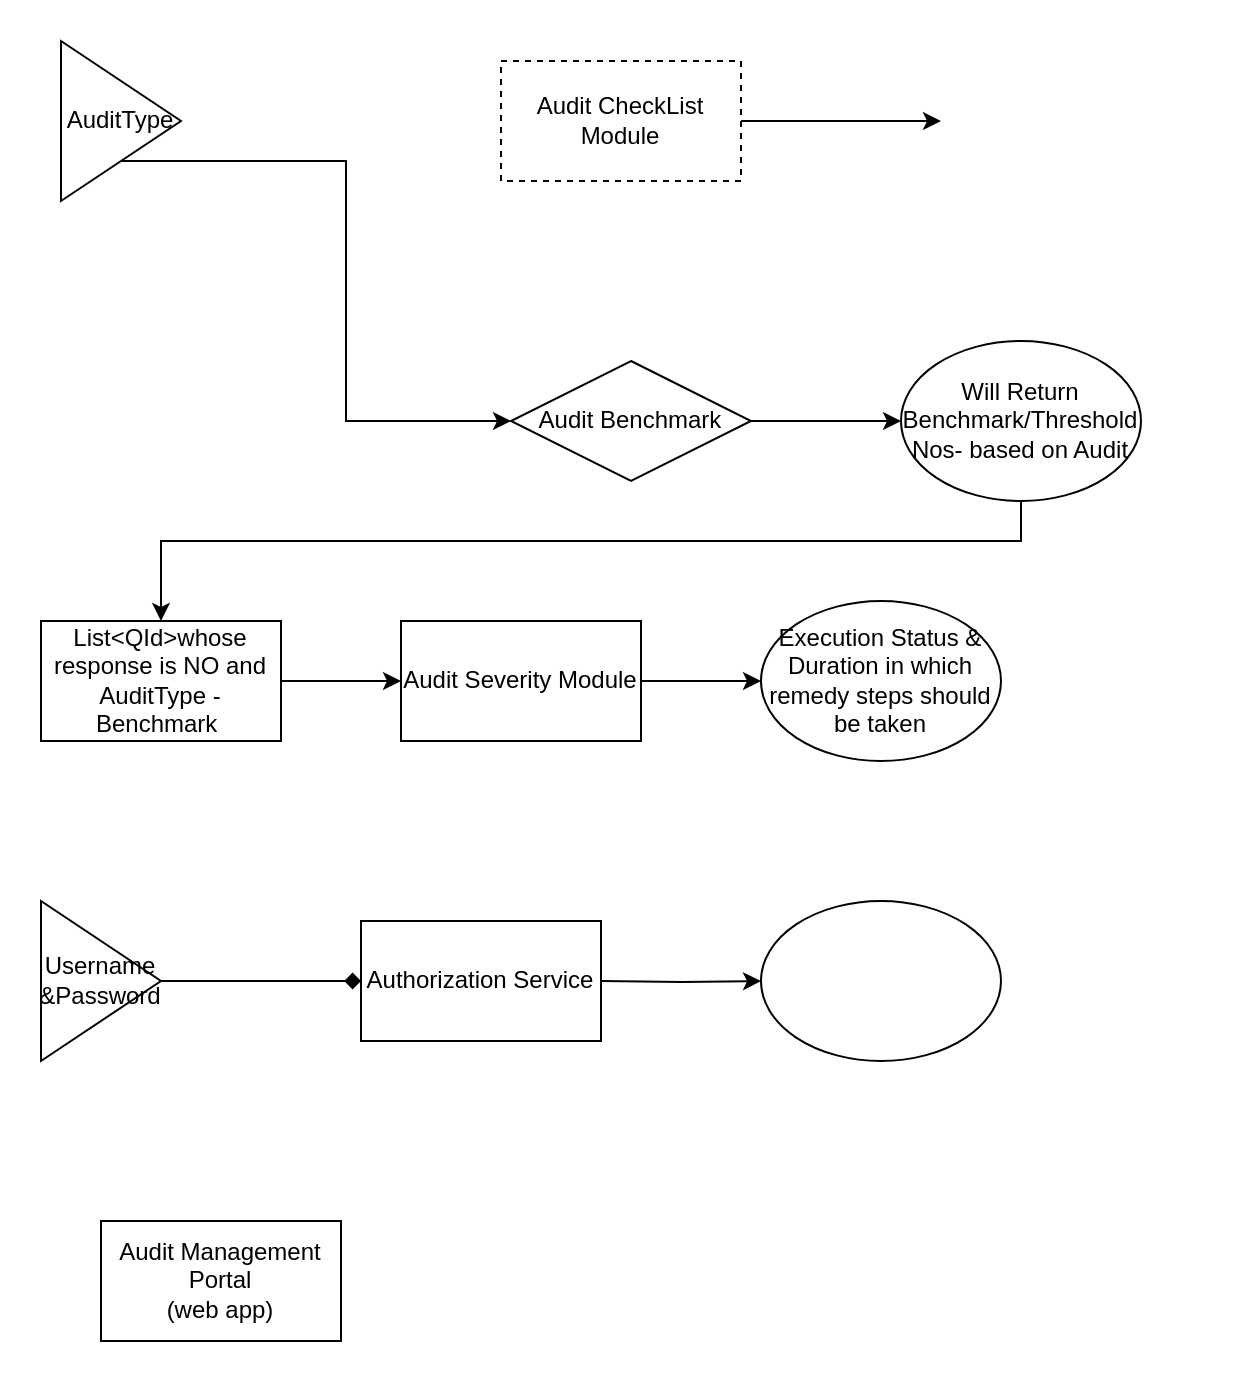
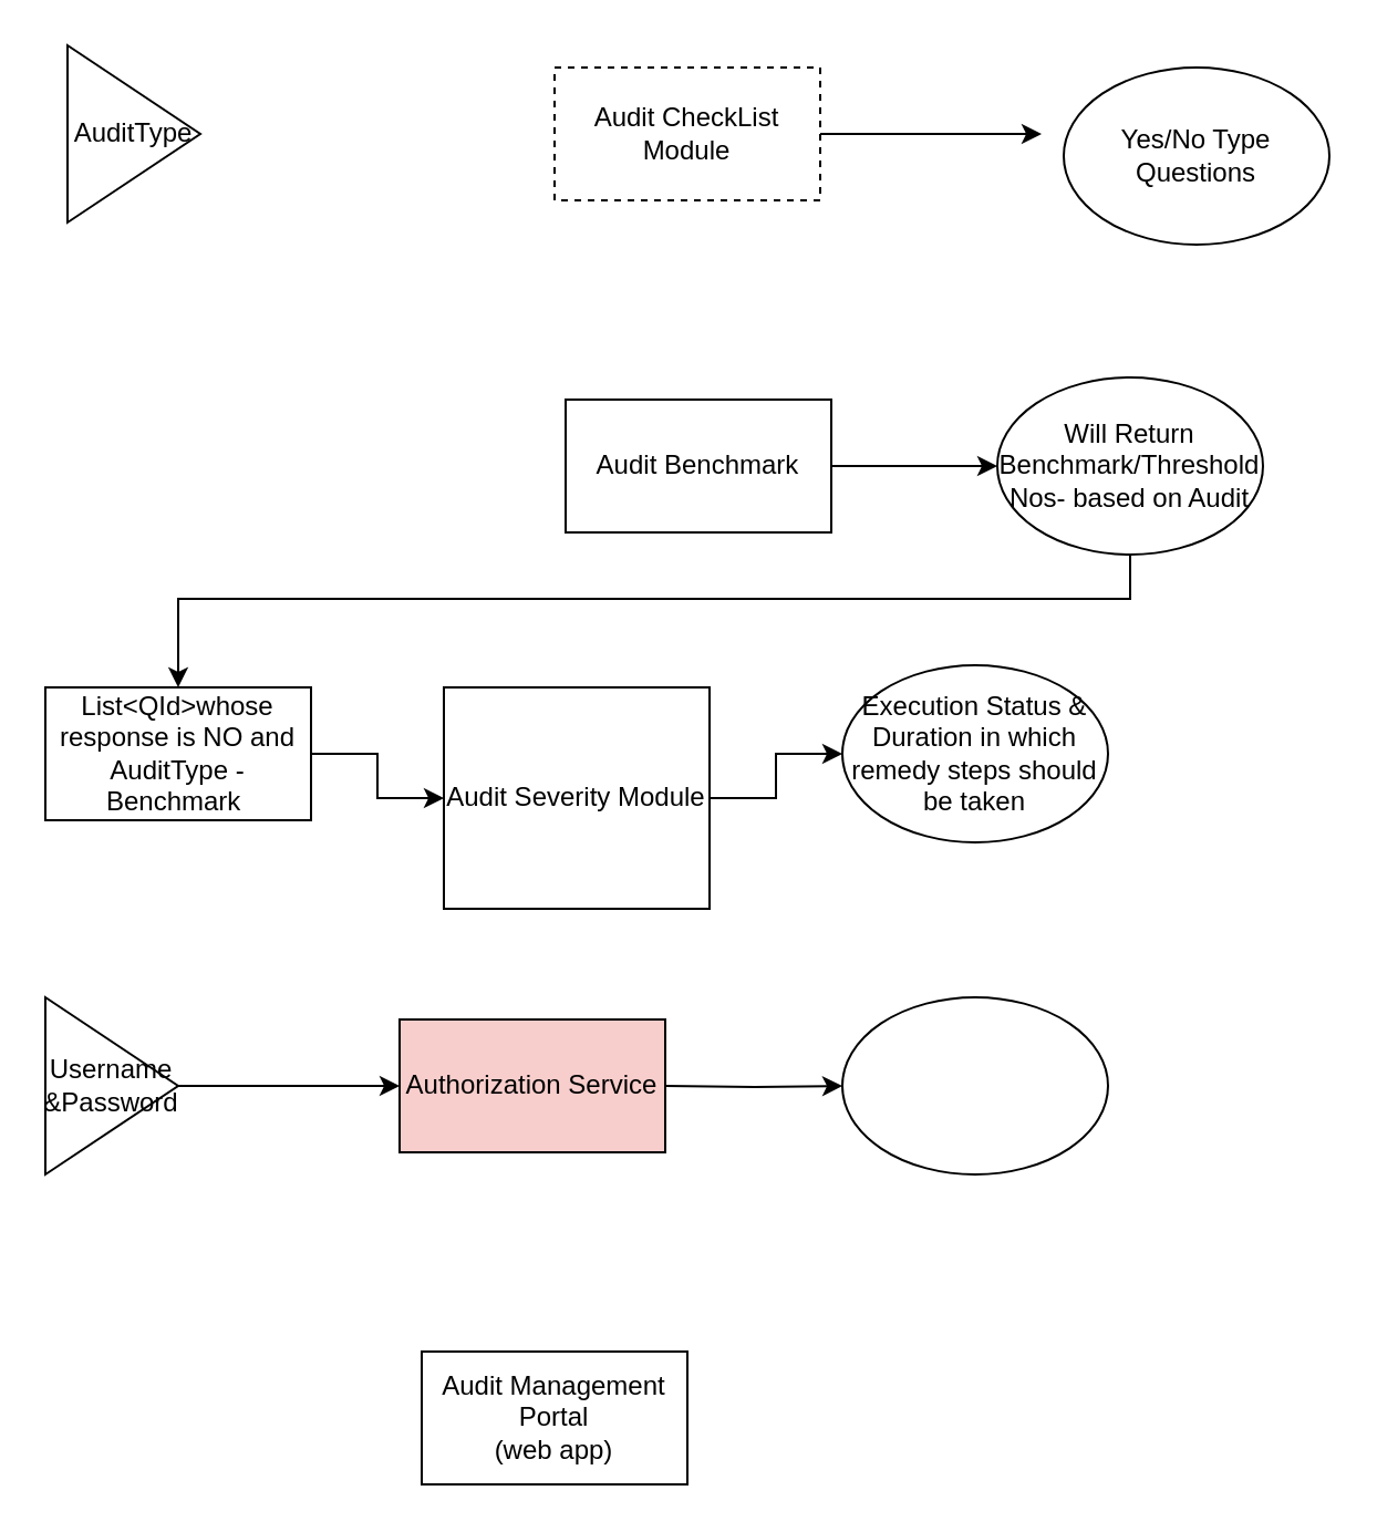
  <mxCell id="0" />
  <mxCell id="1" parent="0" />
  <mxCell id="2" value="" style="group" vertex="1" connectable="0" parent="1"><mxGeometry x="30" y="20" width="570" height="90" as="geometry" /></mxCell>
  <mxCell id="3" style="edgeStyle=orthogonalEdgeStyle;rounded=0;orthogonalLoop=1;jettySize=auto;html=1;exitX=1;exitY=0.5;exitDx=0;exitDy=0;" edge="1" parent="2" source="4"><mxGeometry relative="1" as="geometry"><mxPoint x="440" y="40" as="targetPoint" /></mxGeometry></mxCell>
  <mxCell id="4" value="Audit CheckList&lt;br&gt;Module" style="rounded=0;whiteSpace=wrap;html=1;dashed=1;" vertex="1" parent="2"><mxGeometry x="220" y="10" width="120" height="60" as="geometry" /></mxCell>
  <mxCell id="5" value="AuditType" style="triangle;whiteSpace=wrap;html=1;" vertex="1" parent="2"><mxGeometry width="60" height="80" as="geometry" /></mxCell>
+ <mxCell id="6" value="Yes/No Type Questions" style="ellipse;whiteSpace=wrap;html=1;" vertex="1" parent="2"><mxGeometry x="450" y="10" width="120" height="80" as="geometry" /></mxCell>
  <mxCell id="7" style="edgeStyle=orthogonalEdgeStyle;rounded=0;orthogonalLoop=1;jettySize=auto;html=1;" edge="1" parent="1" source="8" target="10"><mxGeometry relative="1" as="geometry"><mxPoint x="510" y="210" as="targetPoint" /></mxGeometry></mxCell>
- <mxCell id="8" value="Audit Benchmark" style="rhombus;whiteSpace=wrap;html=1;" vertex="1" parent="1"><mxGeometry x="255" y="180" width="120" height="60" as="geometry" /></mxCell>
+ <mxCell id="8" value="Audit Benchmark" style="rounded=0;whiteSpace=wrap;html=1;" vertex="1" parent="1"><mxGeometry x="255" y="180" width="120" height="60" as="geometry" /></mxCell>
  <mxCell id="9" style="edgeStyle=orthogonalEdgeStyle;rounded=0;orthogonalLoop=1;jettySize=auto;html=1;entryX=0.5;entryY=0;entryDx=0;entryDy=0;" edge="1" parent="1" source="10" target="13"><mxGeometry relative="1" as="geometry"><Array as="points"><mxPoint x="510" y="270" /><mxPoint x="80" y="270" /></Array></mxGeometry></mxCell>
  <mxCell id="10" value="Will Return Benchmark/Threshold Nos- based on Audit" style="ellipse;whiteSpace=wrap;html=1;" vertex="1" parent="1"><mxGeometry x="450" y="170" width="120" height="80" as="geometry" /></mxCell>
- <mxCell id="11" style="edgeStyle=orthogonalEdgeStyle;rounded=0;orthogonalLoop=1;jettySize=auto;html=1;exitX=0.5;exitY=1;exitDx=0;exitDy=0;entryX=0;entryY=0.5;entryDx=0;entryDy=0;" edge="1" parent="1" source="5" target="8"><mxGeometry relative="1" as="geometry" /></mxCell>
  <mxCell id="12" style="edgeStyle=orthogonalEdgeStyle;rounded=0;orthogonalLoop=1;jettySize=auto;html=1;" edge="1" parent="1" source="13" target="15"><mxGeometry relative="1" as="geometry"><mxPoint x="260" y="340" as="targetPoint" /></mxGeometry></mxCell>
  <mxCell id="13" value="List&amp;lt;QId&amp;gt;whose response is NO and AuditType - Benchmark&amp;nbsp;" style="rounded=0;whiteSpace=wrap;html=1;" vertex="1" parent="1"><mxGeometry x="20" y="310" width="120" height="60" as="geometry" /></mxCell>
  <mxCell id="14" style="edgeStyle=orthogonalEdgeStyle;rounded=0;orthogonalLoop=1;jettySize=auto;html=1;" edge="1" parent="1" source="15" target="16"><mxGeometry relative="1" as="geometry"><mxPoint x="440" y="340" as="targetPoint" /></mxGeometry></mxCell>
- <mxCell id="15" value="Audit Severity Module" style="rounded=0;whiteSpace=wrap;html=1;" vertex="1" parent="1"><mxGeometry x="200" y="310" width="120" height="60" as="geometry" /></mxCell>
+ <mxCell id="15" value="Audit Severity Module" style="rounded=0;whiteSpace=wrap;html=1;" vertex="1" parent="1"><mxGeometry x="200" y="310" width="120" height="100" as="geometry" /></mxCell>
  <mxCell id="16" value="Execution Status &amp;amp; Duration in which remedy steps should be taken" style="ellipse;whiteSpace=wrap;html=1;" vertex="1" parent="1"><mxGeometry x="380" y="300" width="120" height="80" as="geometry" /></mxCell>
  <mxCell id="17" style="edgeStyle=orthogonalEdgeStyle;rounded=0;orthogonalLoop=1;jettySize=auto;html=1;" edge="1" parent="1" target="18"><mxGeometry relative="1" as="geometry"><mxPoint x="440" y="490" as="targetPoint" /><mxPoint x="300" y="490" as="sourcePoint" /></mxGeometry></mxCell>
  <mxCell id="18" value="" style="ellipse;whiteSpace=wrap;html=1;" vertex="1" parent="1"><mxGeometry x="380" y="450" width="120" height="80" as="geometry" /></mxCell>
- <mxCell id="19" value="Authorization Service" style="rounded=0;whiteSpace=wrap;html=1;" vertex="1" parent="1"><mxGeometry x="180" y="460" width="120" height="60" as="geometry" /></mxCell>
- <mxCell id="20" style="edgeStyle=orthogonalEdgeStyle;rounded=0;orthogonalLoop=1;jettySize=auto;html=1;endArrow=diamond;" edge="1" parent="1" source="21" target="19"><mxGeometry relative="1" as="geometry" /></mxCell>
+ <mxCell id="19" value="Authorization Service" style="rounded=0;whiteSpace=wrap;html=1;fillColor=#f8cecc;" vertex="1" parent="1"><mxGeometry x="180" y="460" width="120" height="60" as="geometry" /></mxCell>
+ <mxCell id="20" style="edgeStyle=orthogonalEdgeStyle;rounded=0;orthogonalLoop=1;jettySize=auto;html=1;" edge="1" parent="1" source="21" target="19"><mxGeometry relative="1" as="geometry" /></mxCell>
  <mxCell id="21" value="Username &amp;amp;Password" style="triangle;whiteSpace=wrap;html=1;" vertex="1" parent="1"><mxGeometry x="20" y="450" width="60" height="80" as="geometry" /></mxCell>
- <mxCell id="22" value="Audit Management Portal&lt;br&gt;(web app)" style="rounded=0;whiteSpace=wrap;html=1;" vertex="1" parent="1"><mxGeometry x="50" y="610" width="120" height="60" as="geometry" /></mxCell>
+ <mxCell id="22" value="Audit Management Portal&lt;br&gt;(web app)" style="rounded=0;whiteSpace=wrap;html=1;" vertex="1" parent="1"><mxGeometry x="190" y="610" width="120" height="60" as="geometry" /></mxCell>
